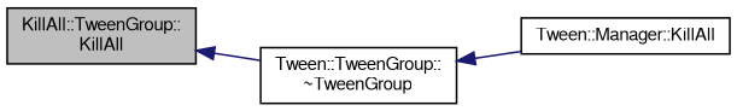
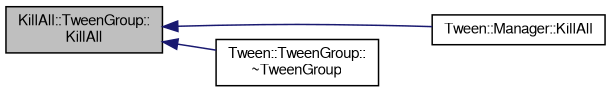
  digraph {
    rankdir=LR
    node [color=black fontname=FreeSans fontsize=10 shape=record]
    edge [color=midnightblue dir=back fontname=FreeSans fontsize=10 labelfontname=FreeSans labelfontsize=10 style=solid]
    n1 [fillcolor=grey75 fontcolor=black height=0.2 label="KillAll::TweenGroup::\lKillAll" style=filled width=0.4]
    n2 [height=0.2 label="Tween::Manager::KillAll" width=0.4]
    n3 [height=0.2 label="Tween::TweenGroup::\l~TweenGroup" width=0.4]
-   n3 -> n2
+   n1 -> n2
    n1 -> n3
  }
